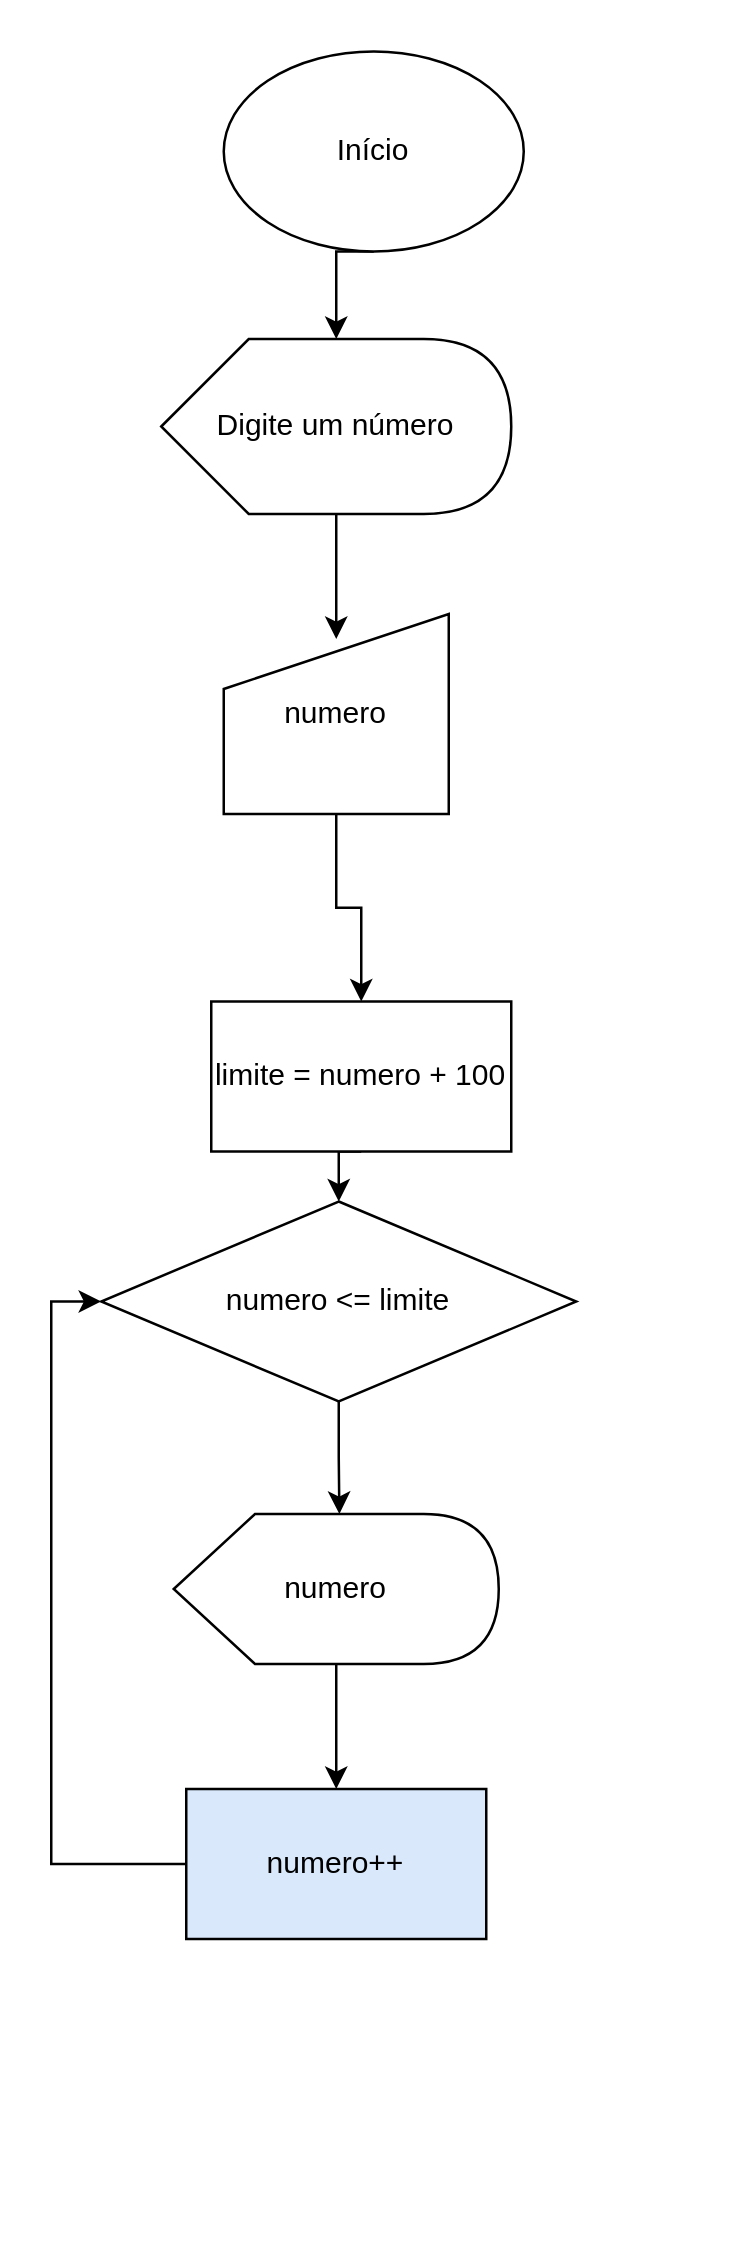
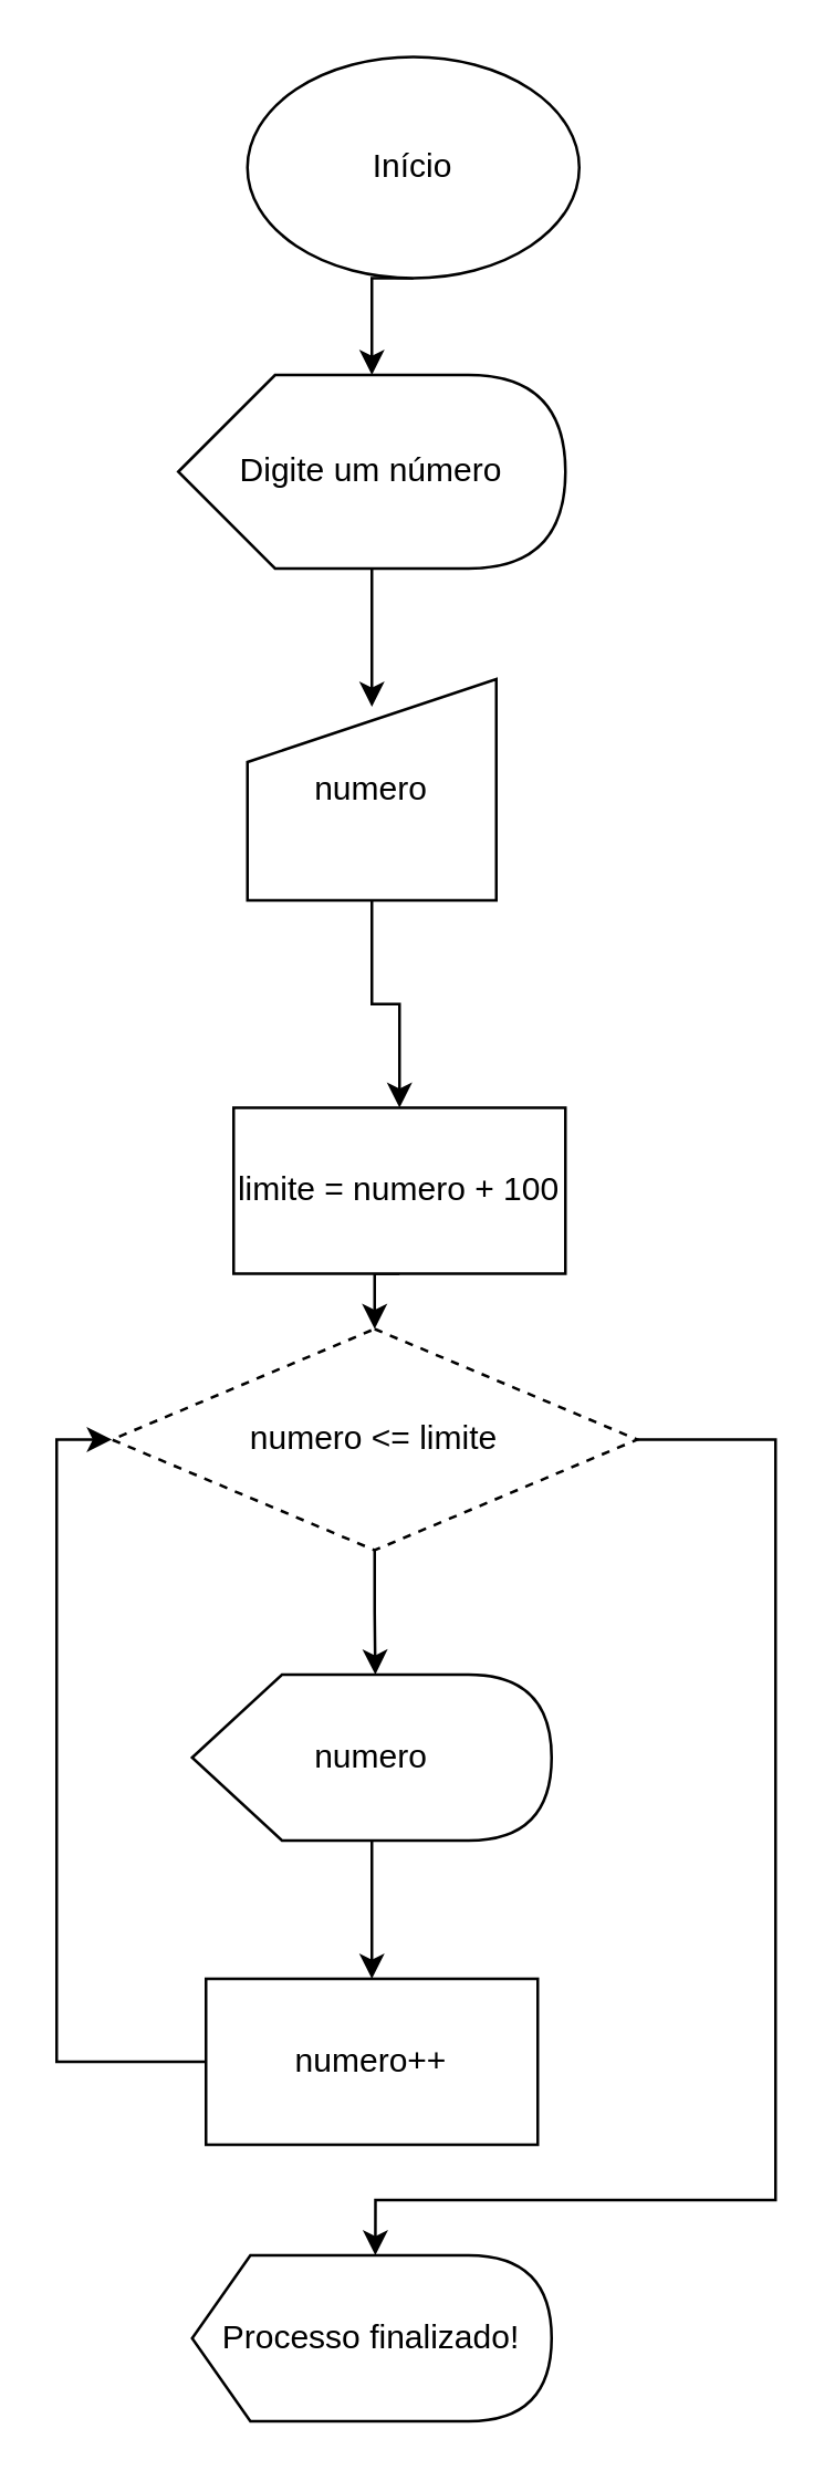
  <mxCell id="0" />
  <mxCell id="1" parent="0" />
  <mxCell id="2" style="edgeStyle=orthogonalEdgeStyle;rounded=0;orthogonalLoop=1;jettySize=auto;html=1;exitX=0.5;exitY=1;exitDx=0;exitDy=0;" edge="1" parent="1" source="3"><mxGeometry relative="1" as="geometry"><mxPoint x="134" y="135" as="targetPoint" /></mxGeometry></mxCell>
  <mxCell id="3" value="Início" style="ellipse;whiteSpace=wrap;html=1;" vertex="1" parent="1"><mxGeometry x="89" y="20" width="120" height="80" as="geometry" /></mxCell>
  <mxCell id="4" style="edgeStyle=orthogonalEdgeStyle;rounded=0;orthogonalLoop=1;jettySize=auto;html=1;exitX=0;exitY=0;exitDx=70;exitDy=70;exitPerimeter=0;" edge="1" parent="1" source="5"><mxGeometry relative="1" as="geometry"><mxPoint x="134" y="255" as="targetPoint" /><Array as="points"><mxPoint x="134" y="235" /><mxPoint x="134" y="235" /></Array></mxGeometry></mxCell>
  <mxCell id="5" value="Digite um número" style="shape=display;whiteSpace=wrap;html=1;" vertex="1" parent="1"><mxGeometry x="64" y="135" width="140" height="70" as="geometry" /></mxCell>
  <mxCell id="6" style="edgeStyle=orthogonalEdgeStyle;rounded=0;orthogonalLoop=1;jettySize=auto;html=1;exitX=0.5;exitY=1;exitDx=0;exitDy=0;entryX=0.5;entryY=0;entryDx=0;entryDy=0;" edge="1" parent="1" source="7" target="9"><mxGeometry relative="1" as="geometry" /></mxCell>
  <mxCell id="7" value="numero" style="shape=manualInput;whiteSpace=wrap;html=1;" vertex="1" parent="1"><mxGeometry x="89" y="245" width="90" height="80" as="geometry" /></mxCell>
  <mxCell id="8" style="edgeStyle=orthogonalEdgeStyle;rounded=0;orthogonalLoop=1;jettySize=auto;html=1;exitX=0.5;exitY=1;exitDx=0;exitDy=0;entryX=0.5;entryY=0;entryDx=0;entryDy=0;" edge="1" parent="1" source="9" target="12"><mxGeometry relative="1" as="geometry" /></mxCell>
  <mxCell id="9" value="limite = numero + 100" style="rounded=0;whiteSpace=wrap;html=1;" vertex="1" parent="1"><mxGeometry x="84" y="400" width="120" height="60" as="geometry" /></mxCell>
  <mxCell id="10" style="edgeStyle=orthogonalEdgeStyle;rounded=0;orthogonalLoop=1;jettySize=auto;html=1;exitX=0.5;exitY=1;exitDx=0;exitDy=0;entryX=0;entryY=0;entryDx=66.25;entryDy=0;entryPerimeter=0;" edge="1" parent="1" source="12" target="14"><mxGeometry relative="1" as="geometry" /></mxCell>
- <mxCell id="12" value="numero &amp;lt;= limite" style="rhombus;whiteSpace=wrap;html=1;" vertex="1" parent="1"><mxGeometry x="40" y="480" width="190" height="80" as="geometry" /></mxCell>
+ <mxCell id="11" style="edgeStyle=orthogonalEdgeStyle;rounded=0;orthogonalLoop=1;jettySize=auto;html=1;entryX=0;entryY=0;entryDx=66.25;entryDy=0;entryPerimeter=0;" edge="1" parent="1" source="12" target="17"><mxGeometry relative="1" as="geometry"><mxPoint x="220" y="795" as="targetPoint" /><Array as="points"><mxPoint x="280" y="520" /><mxPoint x="280" y="795" /><mxPoint x="135" y="795" /></Array></mxGeometry></mxCell>
+ <mxCell id="12" value="numero &amp;lt;= limite" style="rhombus;whiteSpace=wrap;html=1;dashed=1;" vertex="1" parent="1"><mxGeometry x="40" y="480" width="190" height="80" as="geometry" /></mxCell>
  <mxCell id="13" value="" style="edgeStyle=orthogonalEdgeStyle;rounded=0;orthogonalLoop=1;jettySize=auto;html=1;" edge="1" parent="1" source="14" target="16"><mxGeometry relative="1" as="geometry" /></mxCell>
  <mxCell id="14" value="numero" style="shape=display;whiteSpace=wrap;html=1;" vertex="1" parent="1"><mxGeometry x="69" y="605" width="130" height="60" as="geometry" /></mxCell>
  <mxCell id="15" style="edgeStyle=orthogonalEdgeStyle;rounded=0;orthogonalLoop=1;jettySize=auto;html=1;entryX=0;entryY=0.5;entryDx=0;entryDy=0;exitX=0;exitY=0.5;exitDx=0;exitDy=0;" edge="1" parent="1" source="16" target="12"><mxGeometry relative="1" as="geometry"><Array as="points"><mxPoint x="20" y="745" /><mxPoint x="20" y="520" /></Array></mxGeometry></mxCell>
- <mxCell id="16" value="numero++" style="rounded=0;whiteSpace=wrap;html=1;fillColor=#dae8fc;" vertex="1" parent="1"><mxGeometry x="74" y="715" width="120" height="60" as="geometry" /></mxCell>
+ <mxCell id="16" value="numero++" style="rounded=0;whiteSpace=wrap;html=1;" vertex="1" parent="1"><mxGeometry x="74" y="715" width="120" height="60" as="geometry" /></mxCell>
+ <mxCell id="17" value="Processo finalizado!" style="shape=display;whiteSpace=wrap;html=1;size=0.162;" vertex="1" parent="1"><mxGeometry x="69" y="815" width="130" height="60" as="geometry" /></mxCell>
